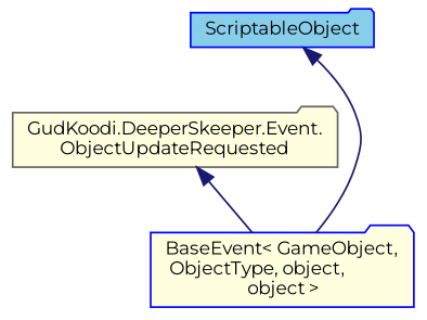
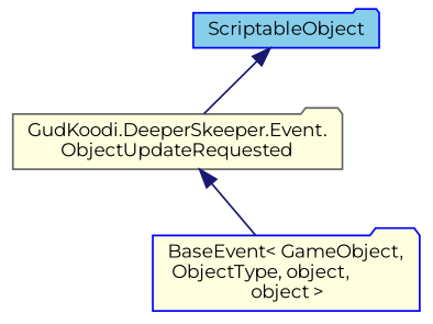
  digraph {
    fontname=Montserrat
    node [color=blue fillcolor=lightyellow fontname=Montserrat fontsize=10 shape=folder style=filled]
    edge [color=midnightblue dir=back fontname=Montserrat fontsize=10 labelfontname=Helvetica labelfontsize=10 style=solid]
    n1 [color=gray40 fontcolor=black height=0.2 label="GudKoodi.DeeperSkeeper.Event.\lObjectUpdateRequested" width=0.4]
    n2 [height=0.2 label="BaseEvent\< GameObject,\l ObjectType, object,\l object \>" width=0.4]
    n3 [fillcolor=skyblue height=0.2 label=ScriptableObject width=0.4]
    n1 -> n2
-   n3 -> n2
+   n3 -> n1
  }
